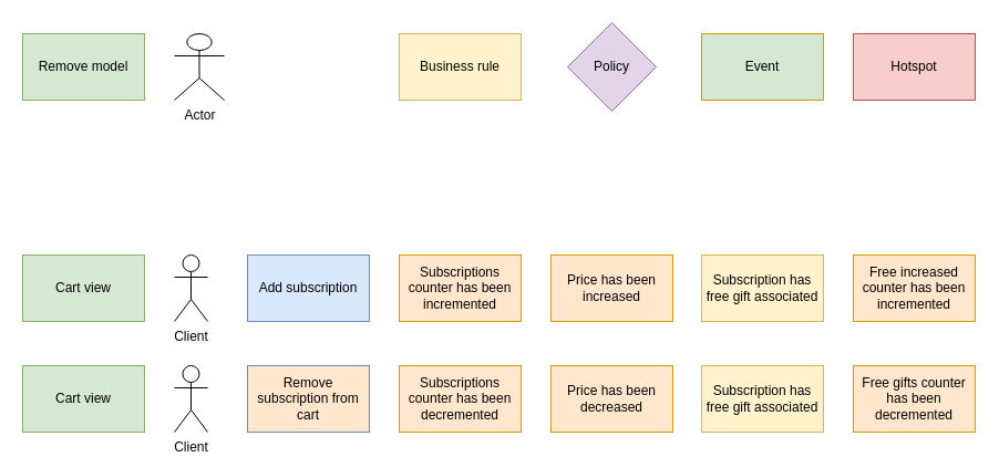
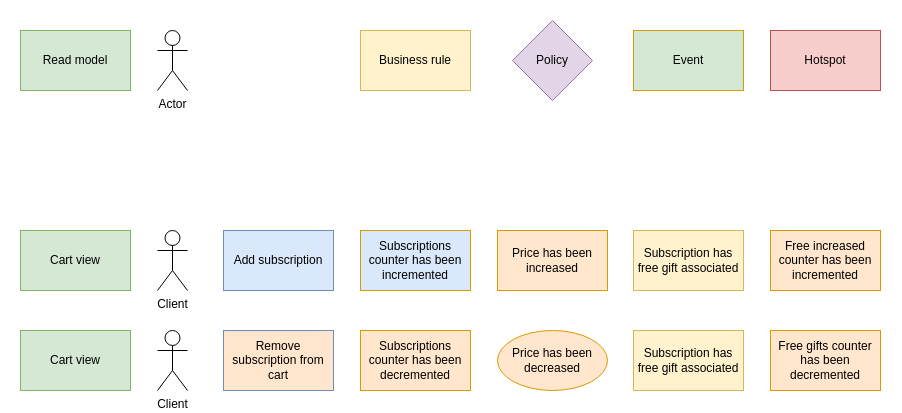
  <mxCell id="0" />
  <mxCell id="1" parent="0" />
  <mxCell id="2" value="Event" style="rounded=0;whiteSpace=wrap;html=1;fillColor=#d5e8d4;strokeColor=#d79b00;flipH=0;" vertex="1" parent="1"><mxGeometry x="633" y="30" width="110" height="60" as="geometry" /></mxCell>
- <mxCell id="3" value="Remove model" style="rounded=0;whiteSpace=wrap;html=1;fillColor=#d5e8d4;strokeColor=#82b366;flipH=0;" vertex="1" parent="1"><mxGeometry x="20" y="30" width="110" height="60" as="geometry" /></mxCell>
+ <mxCell id="3" value="Read model" style="rounded=0;whiteSpace=wrap;html=1;fillColor=#d5e8d4;strokeColor=#82b366;flipH=0;" vertex="1" parent="1"><mxGeometry x="20" y="30" width="110" height="60" as="geometry" /></mxCell>
  <mxCell id="4" value="Policy" style="rhombus;whiteSpace=wrap;html=1;fillColor=#e1d5e7;strokeColor=#9673a6;flipH=0;" vertex="1" parent="1"><mxGeometry x="512" y="20" width="80" height="80" as="geometry" /></mxCell>
- <mxCell id="5" value="Actor" style="shape=umlActor;verticalLabelPosition=bottom;verticalAlign=top;html=1;outlineConnect=0;flipH=0;" vertex="1" parent="1"><mxGeometry x="157" y="30" width="45" height="60" as="geometry" /></mxCell>
+ <mxCell id="5" value="Actor" style="shape=umlActor;verticalLabelPosition=bottom;verticalAlign=top;html=1;outlineConnect=0;flipH=0;" vertex="1" parent="1"><mxGeometry x="157" y="30" width="30" height="60" as="geometry" /></mxCell>
  <mxCell id="6" value="Hotspot" style="rounded=0;whiteSpace=wrap;html=1;fillColor=#f8cecc;strokeColor=#b85450;flipH=0;" vertex="1" parent="1"><mxGeometry x="770" y="30" width="110" height="60" as="geometry" /></mxCell>
  <mxCell id="7" value="Business rule" style="rounded=0;whiteSpace=wrap;html=1;fillColor=#fff2cc;strokeColor=#d6b656;flipH=0;" vertex="1" parent="1"><mxGeometry x="360" y="30" width="110" height="60" as="geometry" /></mxCell>
  <mxCell id="8" value="Add subscription" style="rounded=0;whiteSpace=wrap;html=1;fillColor=#dae8fc;strokeColor=#6c8ebf;" vertex="1" parent="1"><mxGeometry x="223" y="230" width="110" height="60" as="geometry" /></mxCell>
  <mxCell id="9" value="Client" style="shape=umlActor;verticalLabelPosition=bottom;verticalAlign=top;html=1;outlineConnect=0;" vertex="1" parent="1"><mxGeometry x="157" y="230" width="30" height="60" as="geometry" /></mxCell>
- <mxCell id="10" value="Subscriptions counter has been incremented" style="rounded=0;whiteSpace=wrap;html=1;fillColor=#ffe6cc;strokeColor=#d79b00;" vertex="1" parent="1"><mxGeometry x="360" y="230" width="110" height="60" as="geometry" /></mxCell>
+ <mxCell id="10" value="Subscriptions counter has been incremented" style="rounded=0;whiteSpace=wrap;html=1;fillColor=#dae8fc;strokeColor=#d79b00;" vertex="1" parent="1"><mxGeometry x="360" y="230" width="110" height="60" as="geometry" /></mxCell>
  <mxCell id="11" value="Remove subscription from cart" style="rounded=0;whiteSpace=wrap;html=1;fillColor=#ffe6cc;strokeColor=#6c8ebf;" vertex="1" parent="1"><mxGeometry x="223" y="330" width="110" height="60" as="geometry" /></mxCell>
  <mxCell id="12" value="Client" style="shape=umlActor;verticalLabelPosition=bottom;verticalAlign=top;html=1;outlineConnect=0;" vertex="1" parent="1"><mxGeometry x="157" y="330" width="30" height="60" as="geometry" /></mxCell>
  <mxCell id="13" value="Subscriptions counter has been decremented" style="rounded=0;whiteSpace=wrap;html=1;fillColor=#ffe6cc;strokeColor=#d79b00;" vertex="1" parent="1"><mxGeometry x="360" y="330" width="110" height="60" as="geometry" /></mxCell>
  <mxCell id="14" value="Cart view" style="rounded=0;whiteSpace=wrap;html=1;fillColor=#d5e8d4;strokeColor=#82b366;" vertex="1" parent="1"><mxGeometry x="20" y="230" width="110" height="60" as="geometry" /></mxCell>
  <mxCell id="15" value="&lt;span&gt;Cart view&lt;/span&gt;" style="rounded=0;whiteSpace=wrap;html=1;fillColor=#d5e8d4;strokeColor=#82b366;" vertex="1" parent="1"><mxGeometry x="20" y="330" width="110" height="60" as="geometry" /></mxCell>
  <mxCell id="16" value="Price has been increased" style="rounded=0;whiteSpace=wrap;html=1;fillColor=#ffe6cc;strokeColor=#d79b00;" vertex="1" parent="1"><mxGeometry x="497" y="230" width="110" height="60" as="geometry" /></mxCell>
- <mxCell id="17" value="Price has been decreased" style="rounded=0;whiteSpace=wrap;html=1;fillColor=#ffe6cc;strokeColor=#d79b00;" vertex="1" parent="1"><mxGeometry x="497" y="330" width="110" height="60" as="geometry" /></mxCell>
+ <mxCell id="17" value="Price has been decreased" style="ellipse;whiteSpace=wrap;html=1;fillColor=#ffe6cc;strokeColor=#d79b00;" vertex="1" parent="1"><mxGeometry x="497" y="330" width="110" height="60" as="geometry" /></mxCell>
  <mxCell id="18" value="Subscription has free gift associated" style="rounded=0;whiteSpace=wrap;html=1;fillColor=#fff2cc;strokeColor=#d6b656;" vertex="1" parent="1"><mxGeometry x="633" y="230" width="110" height="60" as="geometry" /></mxCell>
  <mxCell id="19" value="Free increased counter has been incremented" style="rounded=0;whiteSpace=wrap;html=1;fillColor=#ffe6cc;strokeColor=#d79b00;" vertex="1" parent="1"><mxGeometry x="770" y="230" width="110" height="60" as="geometry" /></mxCell>
  <mxCell id="20" value="Subscription has free gift associated" style="rounded=0;whiteSpace=wrap;html=1;fillColor=#fff2cc;strokeColor=#d6b656;" vertex="1" parent="1"><mxGeometry x="633" y="330" width="110" height="60" as="geometry" /></mxCell>
  <mxCell id="21" value="Free gifts counter has been decremented" style="rounded=0;whiteSpace=wrap;html=1;fillColor=#ffe6cc;strokeColor=#d79b00;" vertex="1" parent="1"><mxGeometry x="770" y="330" width="110" height="60" as="geometry" /></mxCell>
